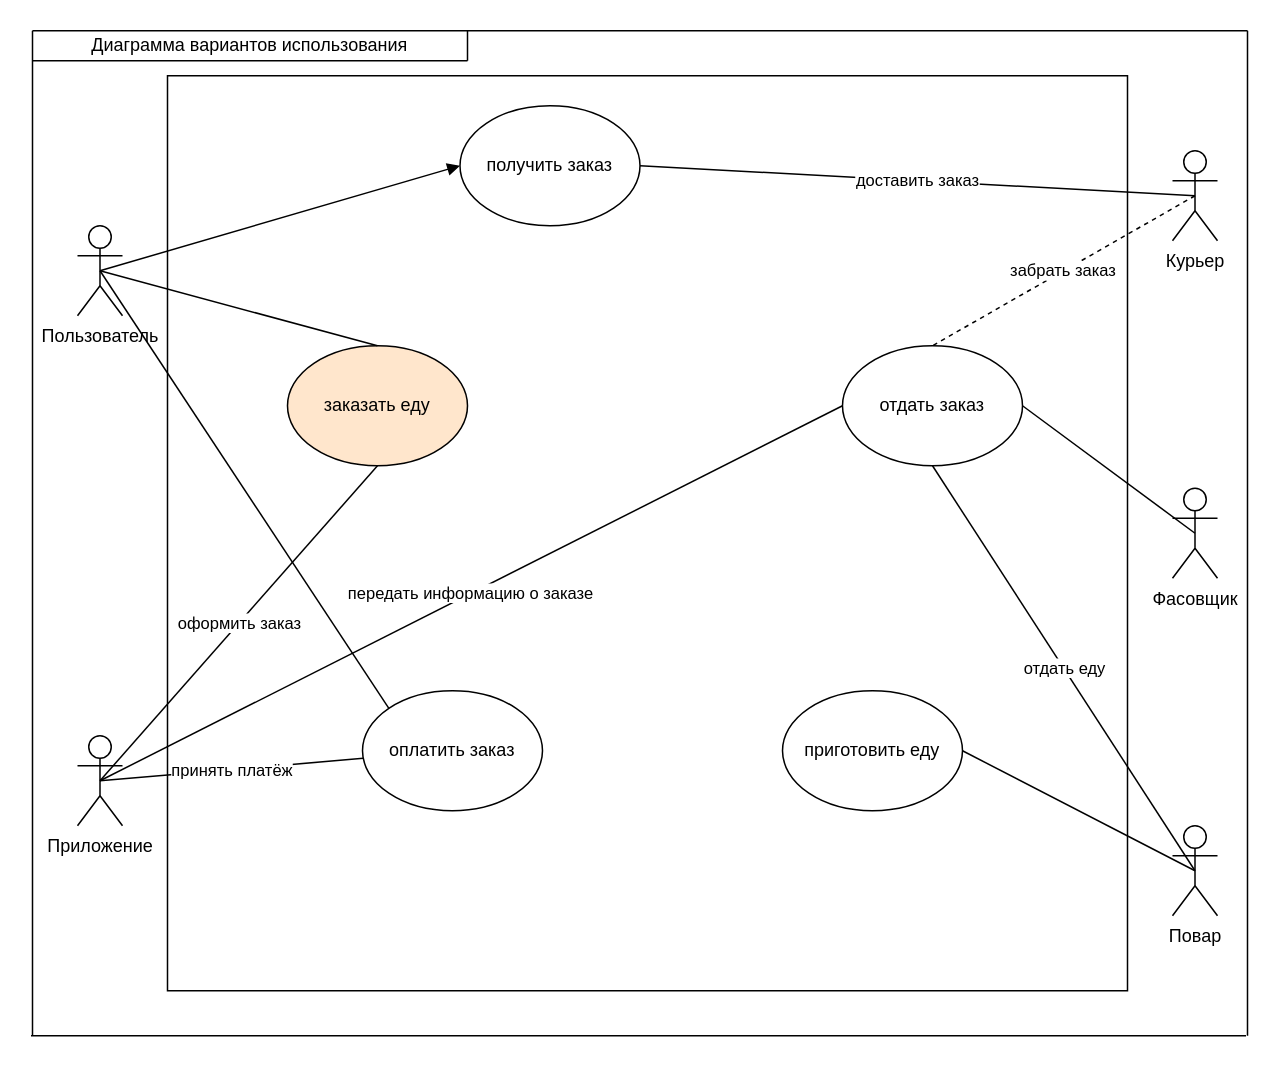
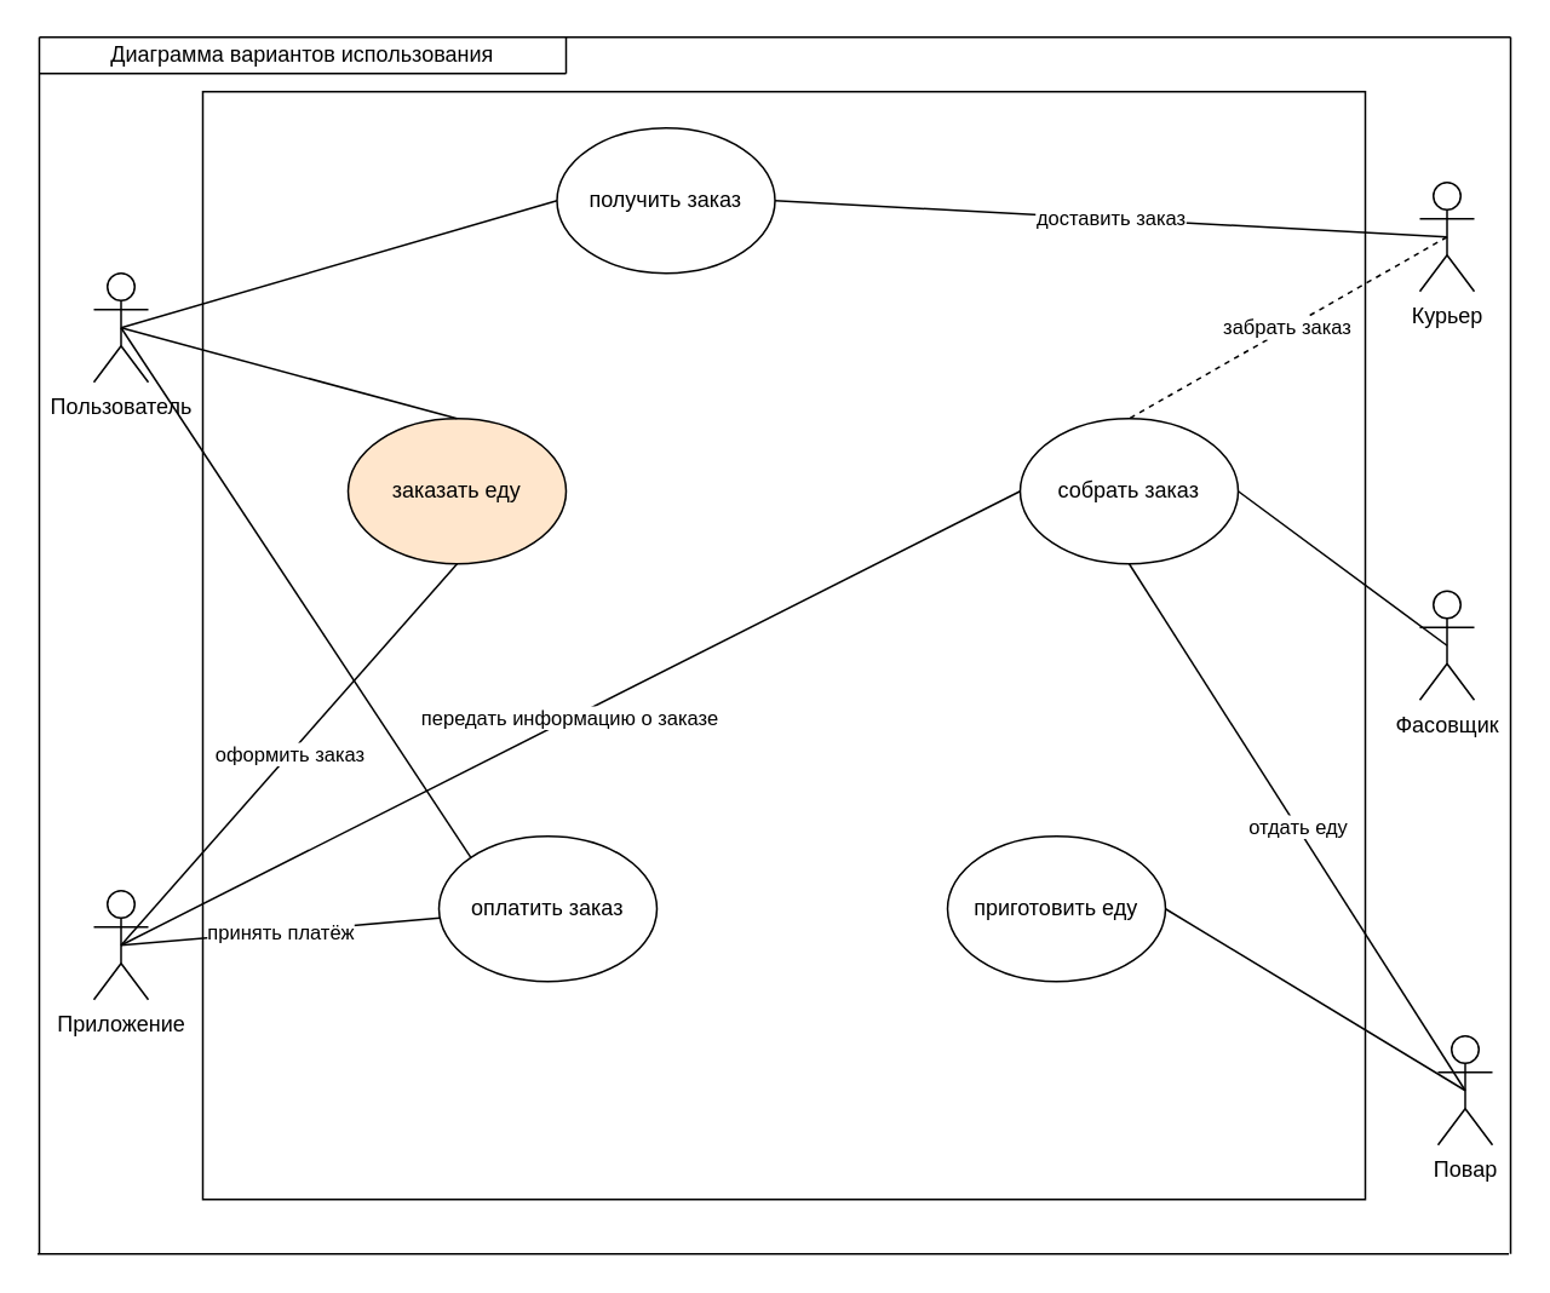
  <mxCell id="0" />
  <mxCell id="1" parent="0" />
  <mxCell id="2" value="Пользователь" style="shape=umlActor;verticalLabelPosition=bottom;verticalAlign=top;html=1;outlineConnect=0;" vertex="1" parent="1"><mxGeometry x="51" y="150" width="30" height="60" as="geometry" /></mxCell>
  <mxCell id="3" value="Приложение" style="shape=umlActor;verticalLabelPosition=bottom;verticalAlign=top;html=1;outlineConnect=0;" vertex="1" parent="1"><mxGeometry x="51" y="490" width="30" height="60" as="geometry" /></mxCell>
  <mxCell id="4" value="Курьер" style="shape=umlActor;verticalLabelPosition=bottom;verticalAlign=top;html=1;outlineConnect=0;" vertex="1" parent="1"><mxGeometry x="781" y="100" width="30" height="60" as="geometry" /></mxCell>
- <mxCell id="5" value="Повар" style="shape=umlActor;verticalLabelPosition=bottom;verticalAlign=top;html=1;outlineConnect=0;" vertex="1" parent="1"><mxGeometry x="781" y="550" width="30" height="60" as="geometry" /></mxCell>
+ <mxCell id="5" value="Повар" style="shape=umlActor;verticalLabelPosition=bottom;verticalAlign=top;html=1;outlineConnect=0;" vertex="1" parent="1"><mxGeometry x="791" y="570" width="30" height="60" as="geometry" /></mxCell>
  <mxCell id="6" value="" style="rounded=0;whiteSpace=wrap;html=1;" vertex="1" parent="1"><mxGeometry x="111" y="50" width="640" height="610" as="geometry" /></mxCell>
  <mxCell id="7" value="получить заказ" style="ellipse;whiteSpace=wrap;html=1;" vertex="1" parent="1"><mxGeometry x="306" y="70" width="120" height="80" as="geometry" /></mxCell>
- <mxCell id="8" value="отдать заказ" style="ellipse;whiteSpace=wrap;html=1;" vertex="1" parent="1"><mxGeometry x="561" y="230" width="120" height="80" as="geometry" /></mxCell>
+ <mxCell id="8" value="собрать заказ" style="ellipse;whiteSpace=wrap;html=1;" vertex="1" parent="1"><mxGeometry x="561" y="230" width="120" height="80" as="geometry" /></mxCell>
  <mxCell id="9" value="заказать еду" style="ellipse;whiteSpace=wrap;html=1;fillColor=#ffe6cc;" vertex="1" parent="1"><mxGeometry x="191" y="230" width="120" height="80" as="geometry" /></mxCell>
  <mxCell id="10" value="оплатить заказ" style="ellipse;whiteSpace=wrap;html=1;" vertex="1" parent="1"><mxGeometry x="241" y="460" width="120" height="80" as="geometry" /></mxCell>
  <mxCell id="11" value="приготовить еду" style="ellipse;whiteSpace=wrap;html=1;" vertex="1" parent="1"><mxGeometry x="521" y="460" width="120" height="80" as="geometry" /></mxCell>
  <mxCell id="12" value="принять платёж" style="endArrow=none;html=1;rounded=0;exitX=0.5;exitY=0.5;exitDx=0;exitDy=0;exitPerimeter=0;" edge="1" parent="1" source="3" target="10"><mxGeometry width="50" height="50" relative="1" as="geometry"><mxPoint x="249.182" y="620" as="sourcePoint" /><mxPoint x="151" y="350" as="targetPoint" /><Array as="points" /></mxGeometry></mxCell>
  <mxCell id="13" value="" style="endArrow=none;html=1;rounded=0;entryX=0.5;entryY=0.5;entryDx=0;entryDy=0;entryPerimeter=0;exitX=0;exitY=0;exitDx=0;exitDy=0;" edge="1" parent="1" source="10" target="2"><mxGeometry width="50" height="50" relative="1" as="geometry"><mxPoint x="401" y="430" as="sourcePoint" /><mxPoint x="451" y="380" as="targetPoint" /></mxGeometry></mxCell>
  <mxCell id="14" value="" style="endArrow=none;html=1;rounded=0;exitX=1;exitY=0.5;exitDx=0;exitDy=0;entryX=0.5;entryY=0.5;entryDx=0;entryDy=0;entryPerimeter=0;" edge="1" parent="1" source="11" target="5"><mxGeometry width="50" height="50" relative="1" as="geometry"><mxPoint x="671" y="540" as="sourcePoint" /><mxPoint x="721" y="490" as="targetPoint" /></mxGeometry></mxCell>
  <mxCell id="15" value="отдать еду" style="endArrow=none;html=1;rounded=0;entryX=0.5;entryY=0.5;entryDx=0;entryDy=0;entryPerimeter=0;exitX=0.5;exitY=1;exitDx=0;exitDy=0;" edge="1" parent="1" source="8" target="5"><mxGeometry width="50" height="50" relative="1" as="geometry"><mxPoint x="401" y="430" as="sourcePoint" /><mxPoint x="451" y="380" as="targetPoint" /></mxGeometry></mxCell>
  <mxCell id="16" value="забрать заказ" style="endArrow=none;html=1;rounded=0;entryX=0.5;entryY=0;entryDx=0;entryDy=0;exitX=0.5;exitY=0.5;exitDx=0;exitDy=0;exitPerimeter=0;dashed=1;" edge="1" parent="1" source="4" target="8"><mxGeometry width="50" height="50" relative="1" as="geometry"><mxPoint x="401" y="430" as="sourcePoint" /><mxPoint x="451" y="380" as="targetPoint" /></mxGeometry></mxCell>
  <mxCell id="17" value="" style="endArrow=none;html=1;rounded=0;exitX=0.5;exitY=0.5;exitDx=0;exitDy=0;exitPerimeter=0;entryX=1;entryY=0.5;entryDx=0;entryDy=0;" edge="1" parent="1" source="18" target="8"><mxGeometry width="50" height="50" relative="1" as="geometry"><mxPoint x="401" y="430" as="sourcePoint" /><mxPoint x="451" y="380" as="targetPoint" /></mxGeometry></mxCell>
  <mxCell id="18" value="Фасовщик" style="shape=umlActor;verticalLabelPosition=bottom;verticalAlign=top;html=1;outlineConnect=0;" vertex="1" parent="1"><mxGeometry x="781" y="325" width="30" height="60" as="geometry" /></mxCell>
  <mxCell id="19" value="доставить заказ" style="endArrow=none;html=1;rounded=0;entryX=0.5;entryY=0.5;entryDx=0;entryDy=0;entryPerimeter=0;exitX=1;exitY=0.5;exitDx=0;exitDy=0;" edge="1" parent="1" source="7" target="4"><mxGeometry width="50" height="50" relative="1" as="geometry"><mxPoint x="401" y="430" as="sourcePoint" /><mxPoint x="451" y="380" as="targetPoint" /></mxGeometry></mxCell>
- <mxCell id="20" value="" style="endArrow=block;html=1;rounded=0;entryX=0;entryY=0.5;entryDx=0;entryDy=0;exitX=0.5;exitY=0.5;exitDx=0;exitDy=0;exitPerimeter=0;" edge="1" parent="1" source="2" target="7"><mxGeometry width="50" height="50" relative="1" as="geometry"><mxPoint x="401" y="430" as="sourcePoint" /><mxPoint x="451" y="380" as="targetPoint" /></mxGeometry></mxCell>
+ <mxCell id="20" value="" style="endArrow=none;html=1;rounded=0;entryX=0;entryY=0.5;entryDx=0;entryDy=0;exitX=0.5;exitY=0.5;exitDx=0;exitDy=0;exitPerimeter=0;" edge="1" parent="1" source="2" target="7"><mxGeometry width="50" height="50" relative="1" as="geometry"><mxPoint x="401" y="430" as="sourcePoint" /><mxPoint x="451" y="380" as="targetPoint" /></mxGeometry></mxCell>
  <mxCell id="21" value="оформить заказ" style="endArrow=none;html=1;rounded=0;exitX=0.5;exitY=0.5;exitDx=0;exitDy=0;exitPerimeter=0;entryX=0.5;entryY=1;entryDx=0;entryDy=0;" edge="1" parent="1" source="3" target="9"><mxGeometry width="50" height="50" relative="1" as="geometry"><mxPoint x="401" y="430" as="sourcePoint" /><mxPoint x="451" y="380" as="targetPoint" /></mxGeometry></mxCell>
  <mxCell id="22" value="передать информацию о заказе" style="endArrow=none;html=1;rounded=0;exitX=0.5;exitY=0.5;exitDx=0;exitDy=0;exitPerimeter=0;entryX=0;entryY=0.5;entryDx=0;entryDy=0;" edge="1" parent="1" source="3" target="8"><mxGeometry width="50" height="50" relative="1" as="geometry"><mxPoint x="401" y="430" as="sourcePoint" /><mxPoint x="451" y="380" as="targetPoint" /></mxGeometry></mxCell>
  <mxCell id="23" value="" style="endArrow=none;html=1;rounded=0;exitX=0.5;exitY=0.5;exitDx=0;exitDy=0;exitPerimeter=0;entryX=0.5;entryY=0;entryDx=0;entryDy=0;" edge="1" parent="1" source="2" target="9"><mxGeometry width="50" height="50" relative="1" as="geometry"><mxPoint x="401" y="430" as="sourcePoint" /><mxPoint x="451" y="380" as="targetPoint" /></mxGeometry></mxCell>
  <mxCell id="24" value="" style="endArrow=none;html=1;rounded=0;" edge="1" parent="1"><mxGeometry width="50" height="50" relative="1" as="geometry"><mxPoint x="830" y="690" as="sourcePoint" /><mxPoint x="20" y="690" as="targetPoint" /></mxGeometry></mxCell>
  <mxCell id="25" value="" style="endArrow=none;html=1;rounded=0;" edge="1" parent="1"><mxGeometry width="50" height="50" relative="1" as="geometry"><mxPoint x="21" y="690" as="sourcePoint" /><mxPoint x="21" y="20" as="targetPoint" /></mxGeometry></mxCell>
  <mxCell id="26" value="" style="endArrow=none;html=1;rounded=0;" edge="1" parent="1"><mxGeometry width="50" height="50" relative="1" as="geometry"><mxPoint x="831" y="690" as="sourcePoint" /><mxPoint x="831" y="20" as="targetPoint" /></mxGeometry></mxCell>
  <mxCell id="27" value="" style="endArrow=none;html=1;rounded=0;" edge="1" parent="1"><mxGeometry width="50" height="50" relative="1" as="geometry"><mxPoint x="21" y="20" as="sourcePoint" /><mxPoint x="831" y="20" as="targetPoint" /></mxGeometry></mxCell>
  <mxCell id="28" value="Диаграмма вариантов использования" style="text;html=1;align=center;verticalAlign=middle;whiteSpace=wrap;rounded=0;" vertex="1" parent="1"><mxGeometry x="21" y="20" width="290" height="20" as="geometry" /></mxCell>
  <mxCell id="29" value="" style="endArrow=none;html=1;rounded=0;entryX=1;entryY=1;entryDx=0;entryDy=0;exitX=1;exitY=0;exitDx=0;exitDy=0;" edge="1" parent="1" source="28" target="28"><mxGeometry width="50" height="50" relative="1" as="geometry"><mxPoint x="401" y="430" as="sourcePoint" /><mxPoint x="451" y="380" as="targetPoint" /></mxGeometry></mxCell>
  <mxCell id="30" value="" style="endArrow=none;html=1;rounded=0;exitX=0;exitY=1;exitDx=0;exitDy=0;entryX=1;entryY=1;entryDx=0;entryDy=0;" edge="1" parent="1" source="28" target="28"><mxGeometry width="50" height="50" relative="1" as="geometry"><mxPoint x="401" y="430" as="sourcePoint" /><mxPoint x="451" y="380" as="targetPoint" /></mxGeometry></mxCell>
